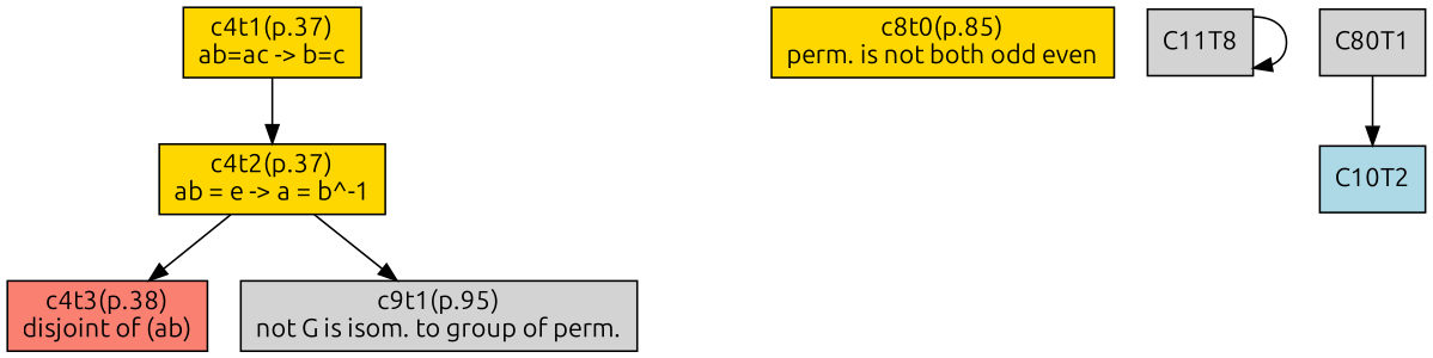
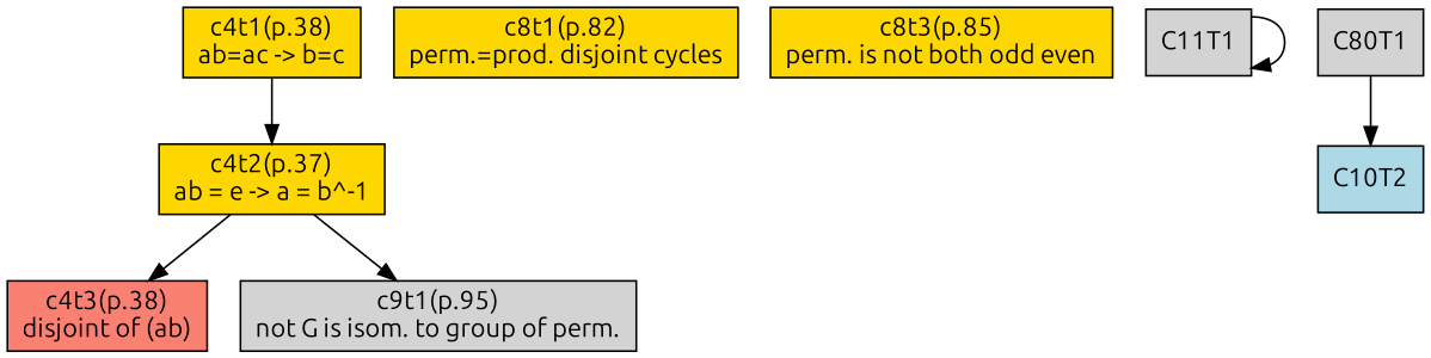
  digraph {
    fontname=Ubuntu
    node [fillcolor=gold fontname=Ubuntu shape=box style=filled]
    edge [fontname=Ubuntu]
-   n1 [label="c4t1(p.37)\nab=ac -> b=c"]
+   n1 [label="c4t1(p.38)\nab=ac -> b=c"]
    n2 [label="c4t2(p.37)\nab = e -> a = b^-1"]
    n3 [fillcolor=salmon label="c4t3(p.38)\ndisjoint of (ab)"]
    n4 [fillcolor=lightgrey label="c9t1(p.95)\nnot G is isom. to group of perm."]
-   n6 [label="c8t0(p.85)\nperm. is not both odd even"]
-   C11T1 [fillcolor=lightgrey label=C11T8]
+   n5 [label="c8t1(p.82)\nperm.=prod. disjoint cycles"]
+   n6 [label="c8t3(p.85)\nperm. is not both odd even"]
+   C11T1 [fillcolor=lightgrey]
    n8 [fillcolor=lightgrey label=C80T1]
    C10T2 [fillcolor=lightblue]
    n1 -> n2
    n2 -> n3
    n2 -> n4
    C11T1 -> C11T1
    n8 -> C10T2
  }
